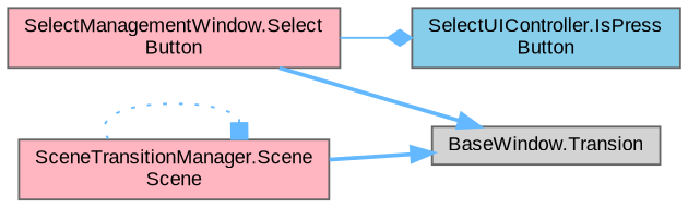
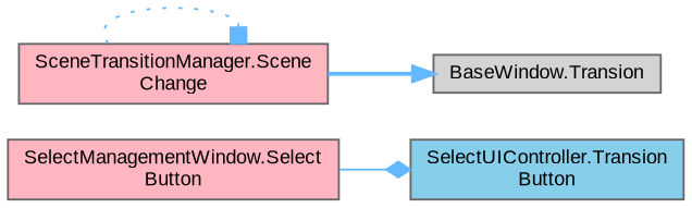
  digraph {
    fontname="Liberation Sans"
    rankdir=LR
    node [color=grey40 fillcolor=lightpink fontname="Liberation Sans" fontsize=10 shape=box style=filled]
    edge [arrowhead=normal color=steelblue1 fontname="Liberation Sans" fontsize=10 labelfontname=Helvetica labelfontsize=10 style=bold]
    n1 [color=gray40 fontcolor=black height=0.2 label="SelectManagementWindow.Select\lButton" width=0.4]
-   n2 [fillcolor=skyblue height=0.2 label="SelectUIController.IsPress\lButton" width=0.4]
+   n2 [fillcolor=skyblue height=0.2 label="SelectUIController.Transion\lButton" width=0.4]
    n3 [fillcolor=lightgrey height=0.2 label="BaseWindow.Transion" width=0.4]
-   n4 [height=0.2 label="SceneTransitionManager.Scene\lScene" width=0.4]
+   n4 [height=0.2 label="SceneTransitionManager.Scene\lChange" width=0.4]
    n1 -> n2 [arrowhead=diamond style=solid]
-   n1 -> n3
    n4 -> n3
    n4 -> n4 [arrowhead=box style=dotted]
  }
